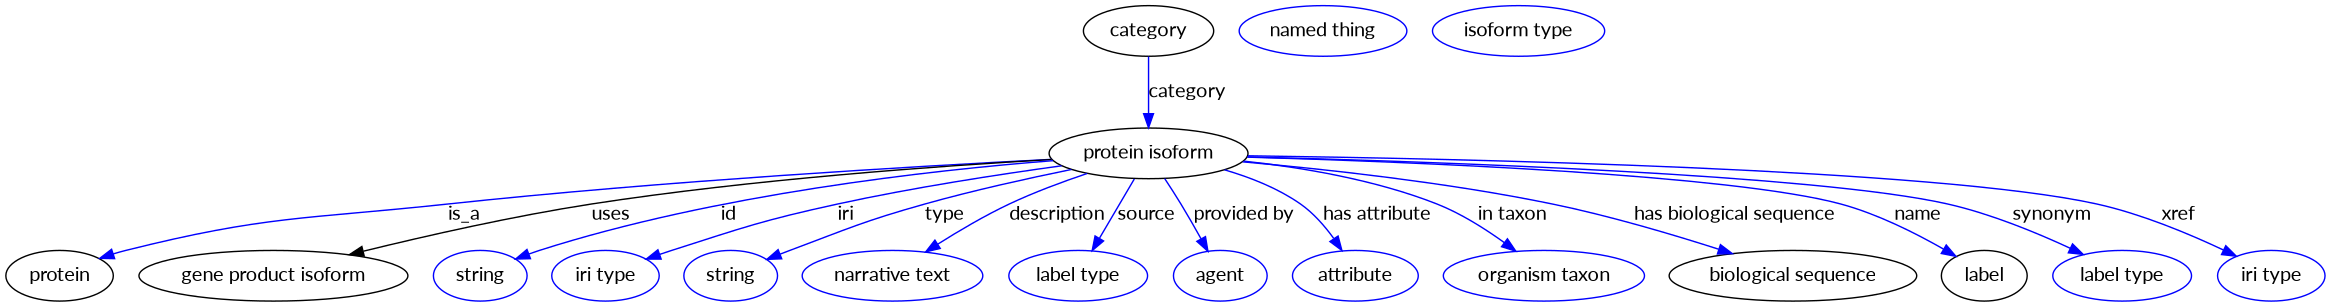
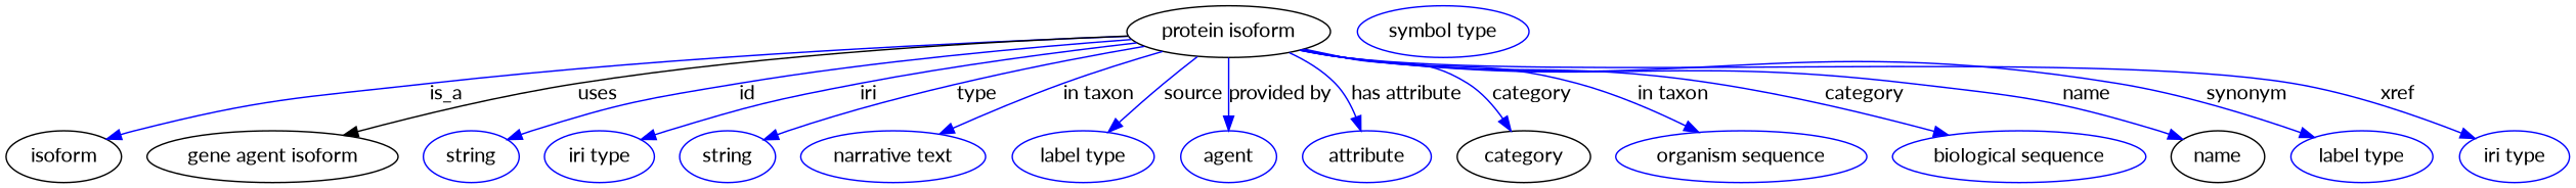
  digraph {
    fontname=Lato
    node [fontname=Lato color=blue]
    edge [color=blue fontname=Lato style=solid]
    n1 [height=0.5 label="protein isoform" width=1.8234 color=""]
-   protein [height=0.5 width=0.99297 color=""]
-   "gene product isoform" [height=0.5 width=2.4192 color=""]
+   protein [height=0.5 width=0.99297 label=isoform color=""]
+   "gene product isoform" [height=0.5 width=2.4192 label="gene agent isoform" color=""]
    n4 [height=0.5 label=string width=0.84854]
    n5 [height=0.5 label="iri type" width=1.011]
    n6 [height=0.5 label=string width=0.84854]
    n7 [height=0.5 label="narrative text" width=1.6068]
    n8 [height=0.5 label="label type" width=1.2638]
    n9 [height=0.5 label=agent width=0.83048]
    n10 [height=0.5 label=attribute width=1.1193]
    category [height=0.5 width=1.1374 color=""]
-   n12 [height=0.5 label="organism taxon" width=1.8234]
-   n13 [color=black height=0.5 label="biological sequence" width=2.2387]
-   name [height=0.5 width=0.84854 label=label color=""]
+   n12 [height=0.5 label="organism sequence" width=1.8234]
+   n13 [height=0.5 label="biological sequence" width=2.2387]
+   name [height=0.5 width=0.84854 color=""]
    n15 [height=0.5 label="label type" width=1.2638]
    n16 [height=0.5 label="iri type" width=1.011]
-   n17 [height=0.5 label="named thing" width=1.5346]
-   n18 [height=0.5 label="isoform type" width=1.5165]
+   n18 [height=0.5 label="symbol type" width=1.5165]
    n1 -> protein [label=is_a style=""]
    n1 -> "gene product isoform" [label=uses color="" style=""]
    n1 -> n4 [label=id]
    n1 -> n5 [label=iri]
    n1 -> n6 [label=type]
-   n1 -> n7 [label=description]
+   n1 -> n7 [label="in taxon"]
    n1 -> n8 [label=source]
    n1 -> n9 [label="provided by"]
    n1 -> n10 [label="has attribute"]
-   category -> n1 [label=category]
+   n1 -> category [label=category]
    n1 -> n12 [label="in taxon"]
-   n1 -> n13 [label="has biological sequence"]
+   n1 -> n13 [label=category]
    n1 -> name [label=name]
    n1 -> n15 [label=synonym]
    n1 -> n16 [label=xref]
  }
